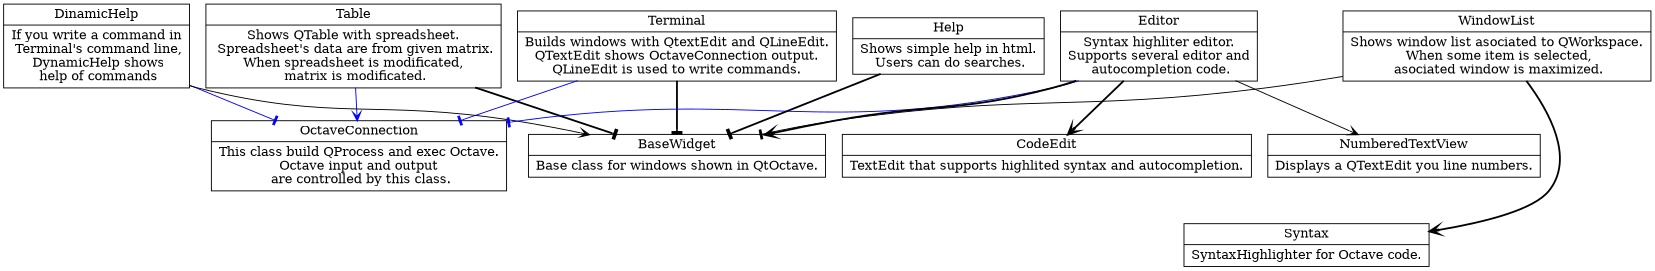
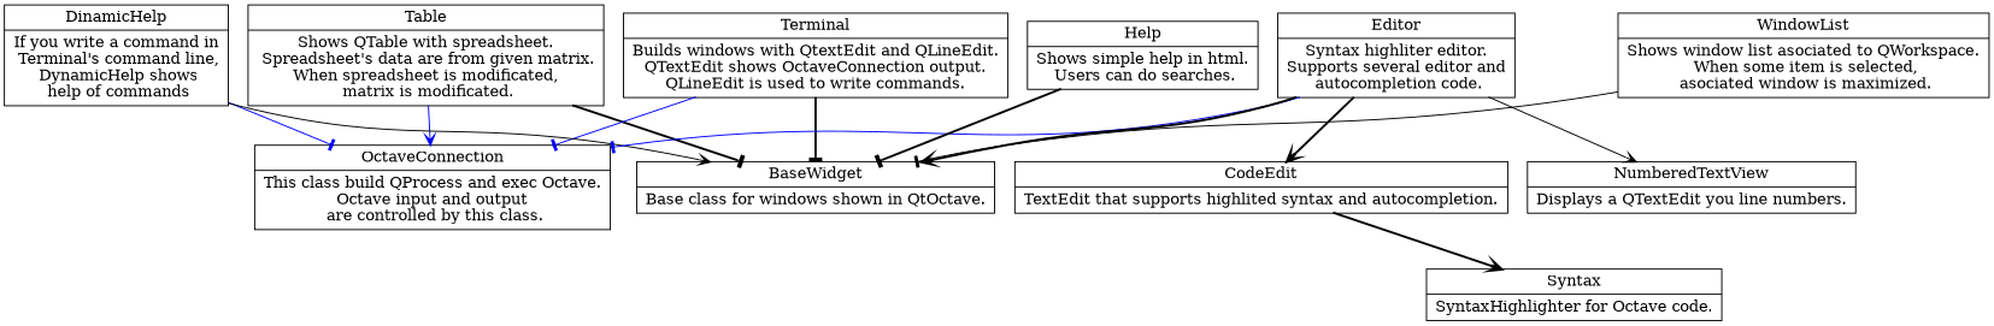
  digraph {
    node [shape=record]
    edge [arrowhead=tee style=solid]
    n1 [label="{Table|Shows QTable with spreadsheet.\n Spreadsheet's data are from given matrix.\nWhen spreadsheet is modificated,\n matrix is modificated.}"]
    n2 [label="{OctaveConnection|This class build QProcess and exec Octave.\nOctave input and output\n are controlled by this class.}"]
    n3 [label="{Terminal|Builds windows with QtextEdit and QLineEdit.\nQTextEdit shows OctaveConnection output.\nQLineEdit is used to write commands. }"]
    n4 [label="{DinamicHelp|If you write a command in\n Terminal's command line,\n DynamicHelp shows\n help of commands}"]
    n5 [label="{Editor|Syntax highliter editor.\nSupports several editor and\n autocompletion code.}"]
    n6 [label="{NumberedTextView|Displays a QTextEdit you line numbers.}"]
    n7 [label="{CodeEdit|TextEdit that supports highlited syntax and autocompletion.}"]
    n8 [label="{Syntax|SyntaxHighlighter for Octave code.}"]
    n9 [label="{BaseWidget|Base class for windows shown in QtOctave.}"]
    n10 [label="{Help|Shows simple help in html.\n Users can do searches.}"]
    n11 [label="{WindowList|Shows window list asociated to QWorkspace.\n When some item is selected,\n asociated window is maximized.}"]
    subgraph sub_1 {
      n1
      n2
      n3
      n4
      n5
    }
    subgraph sub_2 {
      n5
      n6
      n7
      n8
    }
    n1 -> n2 [arrowhead=vee color=blue]
    n1 -> n9 [style=bold]
    n3 -> n2 [color=blue]
    n3 -> n9 [style=bold]
    n4 -> n2 [color=blue]
    n4 -> n9 [arrowhead=vee]
    n5 -> n2 [color=blue]
    n5 -> n6 [arrowhead=vee]
    n5 -> n7 [arrowhead=vee style=bold]
    n5 -> n9 [arrowhead=vee style=bold]
-   n11 -> n8 [arrowhead=vee style=bold]
+   n7 -> n8 [arrowhead=vee style=bold]
    n10 -> n9 [style=bold]
    n11 -> n9
  }
